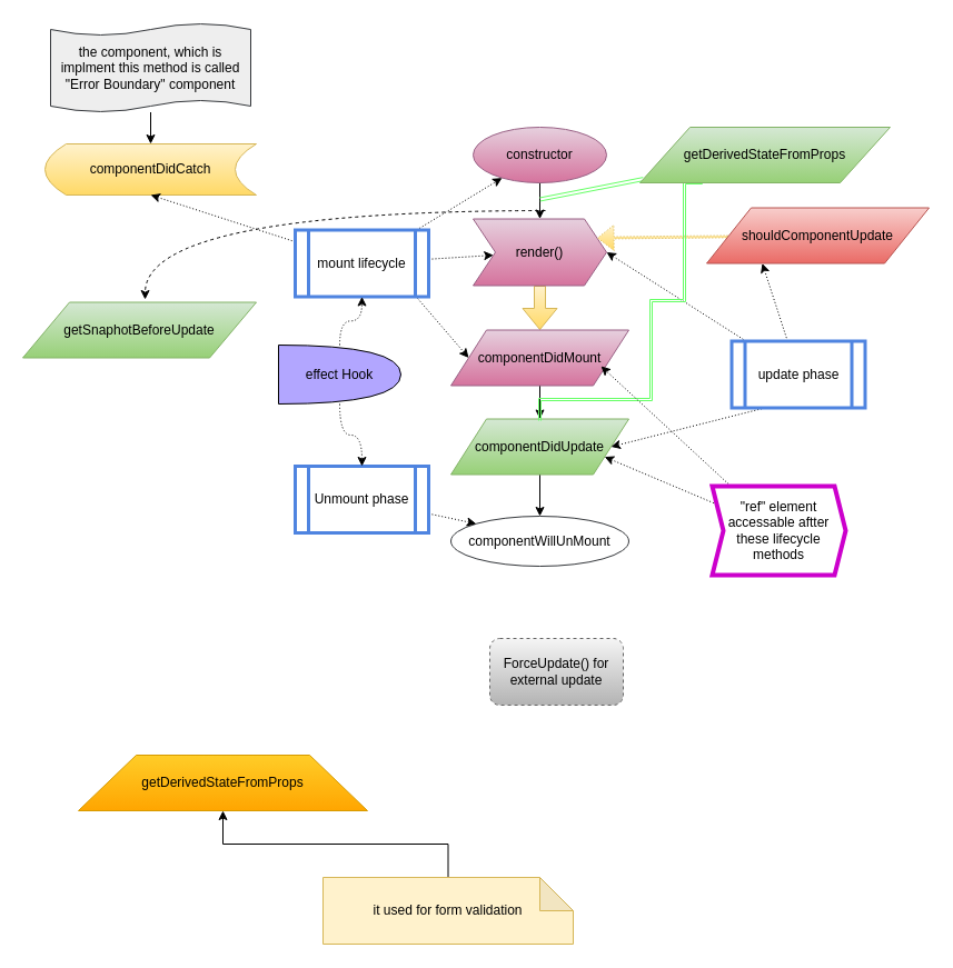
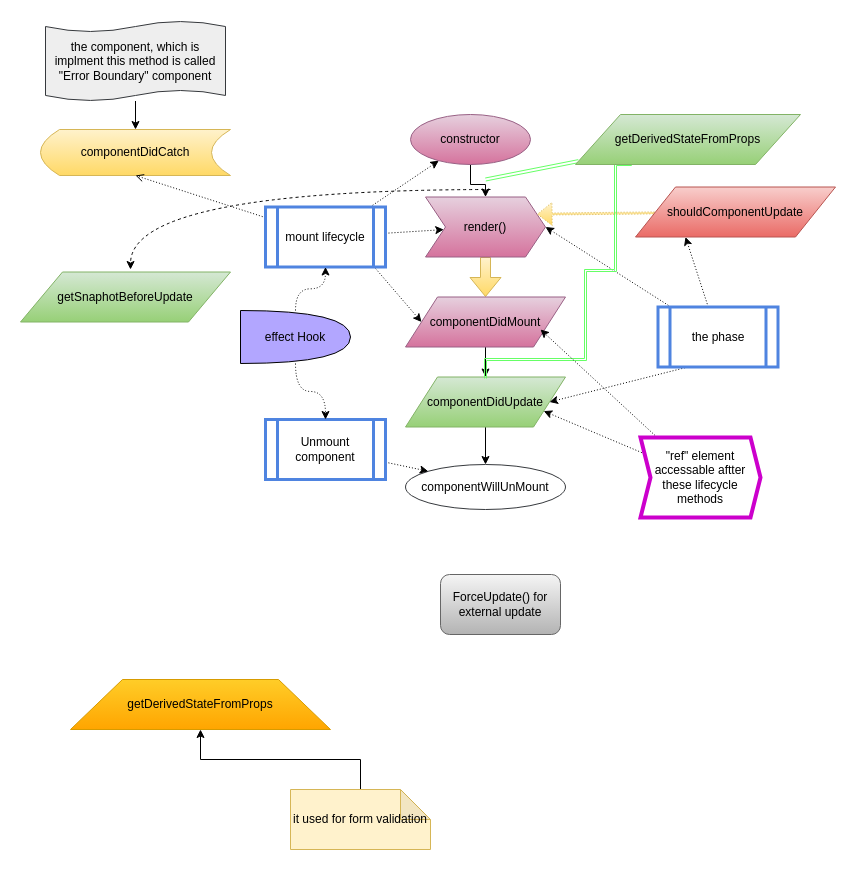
  <mxCell id="0" />
  <mxCell id="1" parent="0" />
- <mxCell id="2" value="ForceUpdate() for external update" style="rounded=1;whiteSpace=wrap;html=1;gradientColor=#b3b3b3;fillColor=#f5f5f5;strokeColor=#666666;dashed=1;" parent="1" vertex="1"><mxGeometry x="440" y="574" width="120" height="60" as="geometry" /></mxCell>
+ <mxCell id="2" value="ForceUpdate() for external update" style="rounded=1;whiteSpace=wrap;html=1;gradientColor=#b3b3b3;fillColor=#f5f5f5;strokeColor=#666666;" parent="1" vertex="1"><mxGeometry x="440" y="574" width="120" height="60" as="geometry" /></mxCell>
  <mxCell id="3" style="edgeStyle=orthogonalEdgeStyle;rounded=0;orthogonalLoop=1;jettySize=auto;html=1;shape=flexArrow;gradientColor=#ffd966;fillColor=#fff2cc;strokeColor=#d6b656;" parent="1" source="4" target="6" edge="1"><mxGeometry relative="1" as="geometry" /></mxCell>
  <mxCell id="4" value="render()" style="shape=step;perimeter=stepPerimeter;whiteSpace=wrap;html=1;fixedSize=1;gradientColor=#d5739d;fillColor=#e6d0de;strokeColor=#996185;" parent="1" vertex="1"><mxGeometry x="425" y="196.5" width="120" height="60" as="geometry" /></mxCell>
  <mxCell id="5" style="edgeStyle=orthogonalEdgeStyle;rounded=0;orthogonalLoop=1;jettySize=auto;html=1;entryX=0.5;entryY=0;entryDx=0;entryDy=0;" parent="1" source="6" target="8" edge="1"><mxGeometry relative="1" as="geometry" /></mxCell>
  <mxCell id="6" value="componentDidMount" style="shape=parallelogram;perimeter=parallelogramPerimeter;whiteSpace=wrap;html=1;gradientColor=#d5739d;fillColor=#e6d0de;strokeColor=#996185;" parent="1" vertex="1"><mxGeometry x="405" y="296.5" width="160" height="50" as="geometry" /></mxCell>
  <mxCell id="7" style="edgeStyle=orthogonalEdgeStyle;rounded=0;orthogonalLoop=1;jettySize=auto;html=1;entryX=0.5;entryY=0;entryDx=0;entryDy=0;" parent="1" source="8" target="12" edge="1"><mxGeometry relative="1" as="geometry"><mxPoint x="485" y="456.5" as="targetPoint" /></mxGeometry></mxCell>
  <mxCell id="8" value="componentDidUpdate" style="shape=parallelogram;perimeter=parallelogramPerimeter;whiteSpace=wrap;html=1;gradientColor=#97d077;fillColor=#d5e8d4;strokeColor=#82b366;" parent="1" vertex="1"><mxGeometry x="405" y="376.5" width="160" height="50" as="geometry" /></mxCell>
  <mxCell id="9" value="componentDidCatch" style="shape=dataStorage;whiteSpace=wrap;html=1;gradientColor=#ffd966;fillColor=#fff2cc;strokeColor=#d6b656;" parent="1" vertex="1"><mxGeometry x="40" y="129" width="190" height="46" as="geometry" /></mxCell>
  <mxCell id="10" style="edgeStyle=orthogonalEdgeStyle;rounded=0;orthogonalLoop=1;jettySize=auto;html=1;" parent="1" source="11" target="4" edge="1"><mxGeometry relative="1" as="geometry" /></mxCell>
- <mxCell id="11" value="constructor" style="ellipse;whiteSpace=wrap;html=1;gradientColor=#d5739d;fillColor=#e6d0de;strokeColor=#996185;" parent="1" vertex="1"><mxGeometry x="425" y="114" width="120" height="50" as="geometry" /></mxCell>
+ <mxCell id="11" value="constructor" style="ellipse;whiteSpace=wrap;html=1;gradientColor=#d5739d;fillColor=#e6d0de;strokeColor=#996185;" parent="1" vertex="1"><mxGeometry x="410" y="114" width="120" height="50" as="geometry" /></mxCell>
  <mxCell id="12" value="componentWillUnMount" style="ellipse;whiteSpace=wrap;html=1;fillColor=#ffffff;strokeColor=#36393d;" parent="1" vertex="1"><mxGeometry x="405" y="464" width="160" height="45" as="geometry" /></mxCell>
  <mxCell id="13" style="edgeStyle=none;rounded=0;orthogonalLoop=1;jettySize=auto;html=1;dashed=1;dashPattern=1 2;" parent="1" source="17" target="11" edge="1"><mxGeometry relative="1" as="geometry" /></mxCell>
  <mxCell id="14" style="edgeStyle=none;rounded=0;orthogonalLoop=1;jettySize=auto;html=1;dashed=1;dashPattern=1 2;" parent="1" source="17" target="4" edge="1"><mxGeometry relative="1" as="geometry" /></mxCell>
  <mxCell id="15" style="edgeStyle=none;rounded=0;orthogonalLoop=1;jettySize=auto;html=1;entryX=0;entryY=0.5;entryDx=0;entryDy=0;exitX=0.917;exitY=1.025;exitDx=0;exitDy=0;exitPerimeter=0;dashed=1;dashPattern=1 2;" parent="1" source="17" target="6" edge="1"><mxGeometry relative="1" as="geometry" /></mxCell>
- <mxCell id="16" style="rounded=0;orthogonalLoop=1;jettySize=auto;html=1;entryX=0.5;entryY=1;entryDx=0;entryDy=0;dashed=1;dashPattern=1 2;" parent="1" source="17" target="9" edge="1"><mxGeometry relative="1" as="geometry" /></mxCell>
+ <mxCell id="16" style="rounded=0;orthogonalLoop=1;jettySize=auto;html=1;entryX=0.5;entryY=1;entryDx=0;entryDy=0;dashed=1;dashPattern=1 2;endArrow=open;" parent="1" source="17" target="9" edge="1"><mxGeometry relative="1" as="geometry" /></mxCell>
  <mxCell id="17" value="mount lifecycle" style="shape=process;whiteSpace=wrap;html=1;backgroundOutline=1;strokeWidth=3;strokeColor=#4F84E0;" parent="1" vertex="1"><mxGeometry x="265" y="206.5" width="120" height="60" as="geometry" /></mxCell>
  <mxCell id="18" style="edgeStyle=none;rounded=0;orthogonalLoop=1;jettySize=auto;html=1;entryX=1;entryY=0.5;entryDx=0;entryDy=0;dashed=1;dashPattern=1 2;" parent="1" source="21" target="4" edge="1"><mxGeometry relative="1" as="geometry" /></mxCell>
  <mxCell id="19" style="edgeStyle=none;rounded=0;orthogonalLoop=1;jettySize=auto;html=1;exitX=0.25;exitY=1;exitDx=0;exitDy=0;entryX=1;entryY=0.5;entryDx=0;entryDy=0;dashed=1;dashPattern=1 2;" parent="1" source="21" target="8" edge="1"><mxGeometry relative="1" as="geometry" /></mxCell>
  <mxCell id="20" style="edgeStyle=none;rounded=0;orthogonalLoop=1;jettySize=auto;html=1;entryX=0.25;entryY=1;entryDx=0;entryDy=0;dashed=1;dashPattern=1 2;" parent="1" source="21" target="28" edge="1"><mxGeometry relative="1" as="geometry" /></mxCell>
- <mxCell id="21" value="update phase" style="shape=process;whiteSpace=wrap;html=1;backgroundOutline=1;strokeWidth=3;strokeColor=#4F84E0;" parent="1" vertex="1"><mxGeometry x="657.5" y="306.5" width="120" height="60" as="geometry" /></mxCell>
+ <mxCell id="21" value="the phase" style="shape=process;whiteSpace=wrap;html=1;backgroundOutline=1;strokeWidth=3;strokeColor=#4F84E0;" parent="1" vertex="1"><mxGeometry x="657.5" y="306.5" width="120" height="60" as="geometry" /></mxCell>
  <mxCell id="22" style="edgeStyle=none;rounded=0;orthogonalLoop=1;jettySize=auto;html=1;entryX=0;entryY=0;entryDx=0;entryDy=0;dashed=1;dashPattern=1 2;" parent="1" source="23" target="12" edge="1"><mxGeometry relative="1" as="geometry" /></mxCell>
- <mxCell id="23" value="Unmount phase" style="shape=process;whiteSpace=wrap;html=1;backgroundOutline=1;strokeWidth=3;strokeColor=#4F84E0;" parent="1" vertex="1"><mxGeometry x="265" y="419" width="120" height="60" as="geometry" /></mxCell>
+ <mxCell id="23" value="Unmount component" style="shape=process;whiteSpace=wrap;html=1;backgroundOutline=1;strokeWidth=3;strokeColor=#4F84E0;" parent="1" vertex="1"><mxGeometry x="265" y="419" width="120" height="60" as="geometry" /></mxCell>
  <mxCell id="24" style="edgeStyle=orthogonalEdgeStyle;curved=1;rounded=0;orthogonalLoop=1;jettySize=auto;html=1;entryX=0.5;entryY=1;entryDx=0;entryDy=0;dashed=1;dashPattern=1 2;" parent="1" source="26" target="17" edge="1"><mxGeometry relative="1" as="geometry" /></mxCell>
  <mxCell id="25" style="edgeStyle=orthogonalEdgeStyle;curved=1;rounded=0;orthogonalLoop=1;jettySize=auto;html=1;entryX=0.5;entryY=0;entryDx=0;entryDy=0;dashed=1;dashPattern=1 2;" parent="1" source="26" target="23" edge="1"><mxGeometry relative="1" as="geometry" /></mxCell>
- <mxCell id="26" value="effect Hook" style="shape=or;whiteSpace=wrap;html=1;fillColor=#B2A6FF;" parent="1" vertex="1"><mxGeometry x="250" y="310" width="110" height="53" as="geometry" /></mxCell>
+ <mxCell id="26" value="effect Hook" style="shape=or;whiteSpace=wrap;html=1;fillColor=#B2A6FF;" parent="1" vertex="1"><mxGeometry x="240" y="310" width="110" height="53" as="geometry" /></mxCell>
  <mxCell id="27" style="edgeStyle=none;shape=flexArrow;rounded=0;orthogonalLoop=1;jettySize=auto;html=1;entryX=1;entryY=0.25;entryDx=0;entryDy=0;dashed=1;dashPattern=1 2;gradientColor=#ffd966;fillColor=#fff2cc;strokeColor=#d6b656;width=2;endSize=4.55;" parent="1" source="28" target="4" edge="1"><mxGeometry relative="1" as="geometry" /></mxCell>
  <mxCell id="28" value="shouldComponentUpdate" style="shape=parallelogram;perimeter=parallelogramPerimeter;whiteSpace=wrap;html=1;gradientColor=#ea6b66;fillColor=#f8cecc;strokeColor=#b85450;" parent="1" vertex="1"><mxGeometry x="635" y="186.5" width="200" height="50" as="geometry" /></mxCell>
  <mxCell id="29" style="edgeStyle=none;rounded=0;orthogonalLoop=1;jettySize=auto;html=1;shape=link;width=-3;strokeColor=#66FF66;" parent="1" source="31" edge="1"><mxGeometry relative="1" as="geometry"><mxPoint x="485" y="179" as="targetPoint" /></mxGeometry></mxCell>
  <mxCell id="30" style="edgeStyle=orthogonalEdgeStyle;shape=link;rounded=0;orthogonalLoop=1;jettySize=auto;html=1;exitX=0.25;exitY=1;exitDx=0;exitDy=0;width=-2;strokeColor=#66FF66;" parent="1" source="31" edge="1"><mxGeometry relative="1" as="geometry"><mxPoint x="485" y="378" as="targetPoint" /><Array as="points"><mxPoint x="615" y="164" /><mxPoint x="615" y="270" /><mxPoint x="585" y="270" /><mxPoint x="585" y="359" /><mxPoint x="485" y="359" /><mxPoint x="485" y="378" /></Array></mxGeometry></mxCell>
  <mxCell id="31" value="getDerivedStateFromProps" style="shape=parallelogram;perimeter=parallelogramPerimeter;whiteSpace=wrap;html=1;gradientColor=#97d077;fillColor=#d5e8d4;strokeColor=#82b366;" parent="1" vertex="1"><mxGeometry x="575" y="114" width="225" height="50" as="geometry" /></mxCell>
  <mxCell id="32" value="getSnaphotBeforeUpdate" style="shape=parallelogram;perimeter=parallelogramPerimeter;whiteSpace=wrap;html=1;gradientColor=#97d077;fillColor=#d5e8d4;strokeColor=#82b366;" parent="1" vertex="1"><mxGeometry x="20" y="271.5" width="210" height="50" as="geometry" /></mxCell>
  <mxCell id="33" style="edgeStyle=orthogonalEdgeStyle;rounded=0;orthogonalLoop=1;jettySize=auto;html=1;" parent="1" source="34" target="9" edge="1"><mxGeometry relative="1" as="geometry" /></mxCell>
  <mxCell id="34" value="the component, which is implment this method is called &quot;Error Boundary&quot; component" style="shape=tape;whiteSpace=wrap;html=1;size=0.138;fillColor=#eeeeee;strokeColor=#36393d;" parent="1" vertex="1"><mxGeometry x="45" y="20.5" width="180" height="80" as="geometry" /></mxCell>
  <mxCell id="35" value="getDerivedStateFromProps" style="shape=trapezoid;perimeter=trapezoidPerimeter;whiteSpace=wrap;html=1;gradientColor=#ffa500;fillColor=#ffcd28;strokeColor=#d79b00;" parent="1" vertex="1"><mxGeometry x="70" y="679" width="260" height="50" as="geometry" /></mxCell>
  <mxCell id="36" style="edgeStyle=orthogonalEdgeStyle;rounded=0;orthogonalLoop=1;jettySize=auto;html=1;entryX=0.5;entryY=1;entryDx=0;entryDy=0;" parent="1" source="37" target="35" edge="1"><mxGeometry relative="1" as="geometry" /></mxCell>
- <mxCell id="37" value="it used for form validation" style="shape=note;whiteSpace=wrap;html=1;backgroundOutline=1;darkOpacity=0.05;fillColor=#fff2cc;strokeColor=#d6b656;" parent="1" vertex="1"><mxGeometry x="290" y="789" width="225" height="60" as="geometry" /></mxCell>
+ <mxCell id="37" value="it used for form validation" style="shape=note;whiteSpace=wrap;html=1;backgroundOutline=1;darkOpacity=0.05;fillColor=#fff2cc;strokeColor=#d6b656;" parent="1" vertex="1"><mxGeometry x="290" y="789" width="140" height="60" as="geometry" /></mxCell>
  <mxCell id="38" style="edgeStyle=none;rounded=0;orthogonalLoop=1;jettySize=auto;html=1;dashed=1;dashPattern=1 2;" edge="1" parent="1" source="40"><mxGeometry relative="1" as="geometry"><mxPoint x="540" y="329" as="targetPoint" /></mxGeometry></mxCell>
  <mxCell id="39" style="edgeStyle=none;rounded=0;orthogonalLoop=1;jettySize=auto;html=1;entryX=1;entryY=0.75;entryDx=0;entryDy=0;dashed=1;dashPattern=1 2;" edge="1" parent="1" source="40" target="8"><mxGeometry relative="1" as="geometry" /></mxCell>
  <mxCell id="40" value="&quot;ref&quot; element accessable aftter these lifecycle methods" style="shape=step;perimeter=stepPerimeter;whiteSpace=wrap;html=1;fixedSize=1;size=10;strokeColor=#CC00CC;strokeWidth=4;" vertex="1" parent="1"><mxGeometry x="640" y="437" width="120" height="80" as="geometry" /></mxCell>
  <mxCell id="41" value="" style="endArrow=classic;html=1;edgeStyle=orthogonalEdgeStyle;curved=1;dashed=1;" edge="1" parent="1"><mxGeometry width="50" height="50" relative="1" as="geometry"><mxPoint x="490" y="189" as="sourcePoint" /><mxPoint x="130" y="269" as="targetPoint" /></mxGeometry></mxCell>
